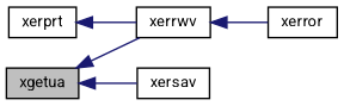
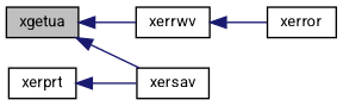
  digraph {
    fontname=Roboto
    rankdir=LR
    node [color=black fillcolor=white fontname=Roboto fontsize=10 shape=record style=filled]
    edge [color=midnightblue dir=back fontname=Roboto fontsize=10 labelfontname=Helvetica labelfontsize=10 style=solid]
    n1 [fillcolor=grey75 fontcolor=black height=0.2 label=xgetua width=0.4]
    n2 [height=0.2 label=xerrwv width=0.4]
    n3 [height=0.2 label=xersav width=0.4]
    n4 [height=0.2 label=xerror width=0.4]
    n5 [height=0.2 label=xerprt width=0.4]
    n1 -> n2
    n1 -> n3
    n2 -> n4
-   n5 -> n2
+   n5 -> n3
  }
